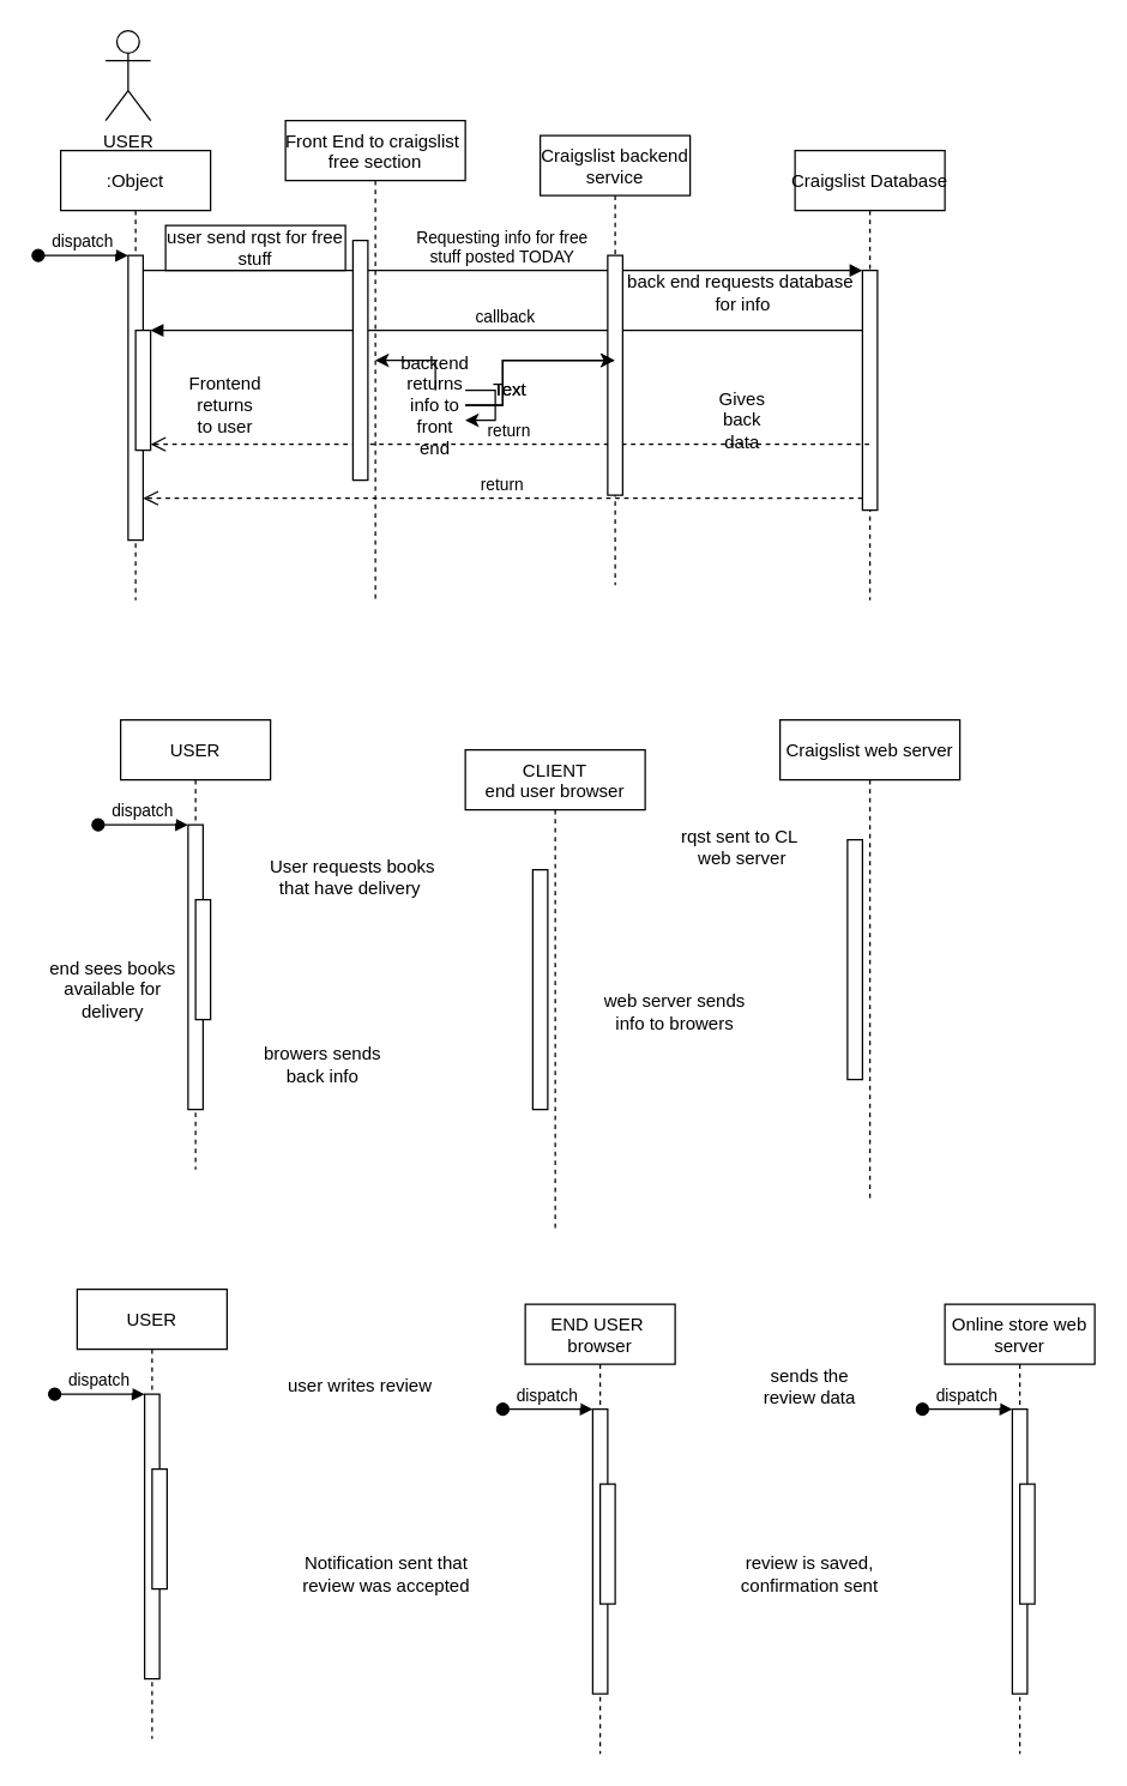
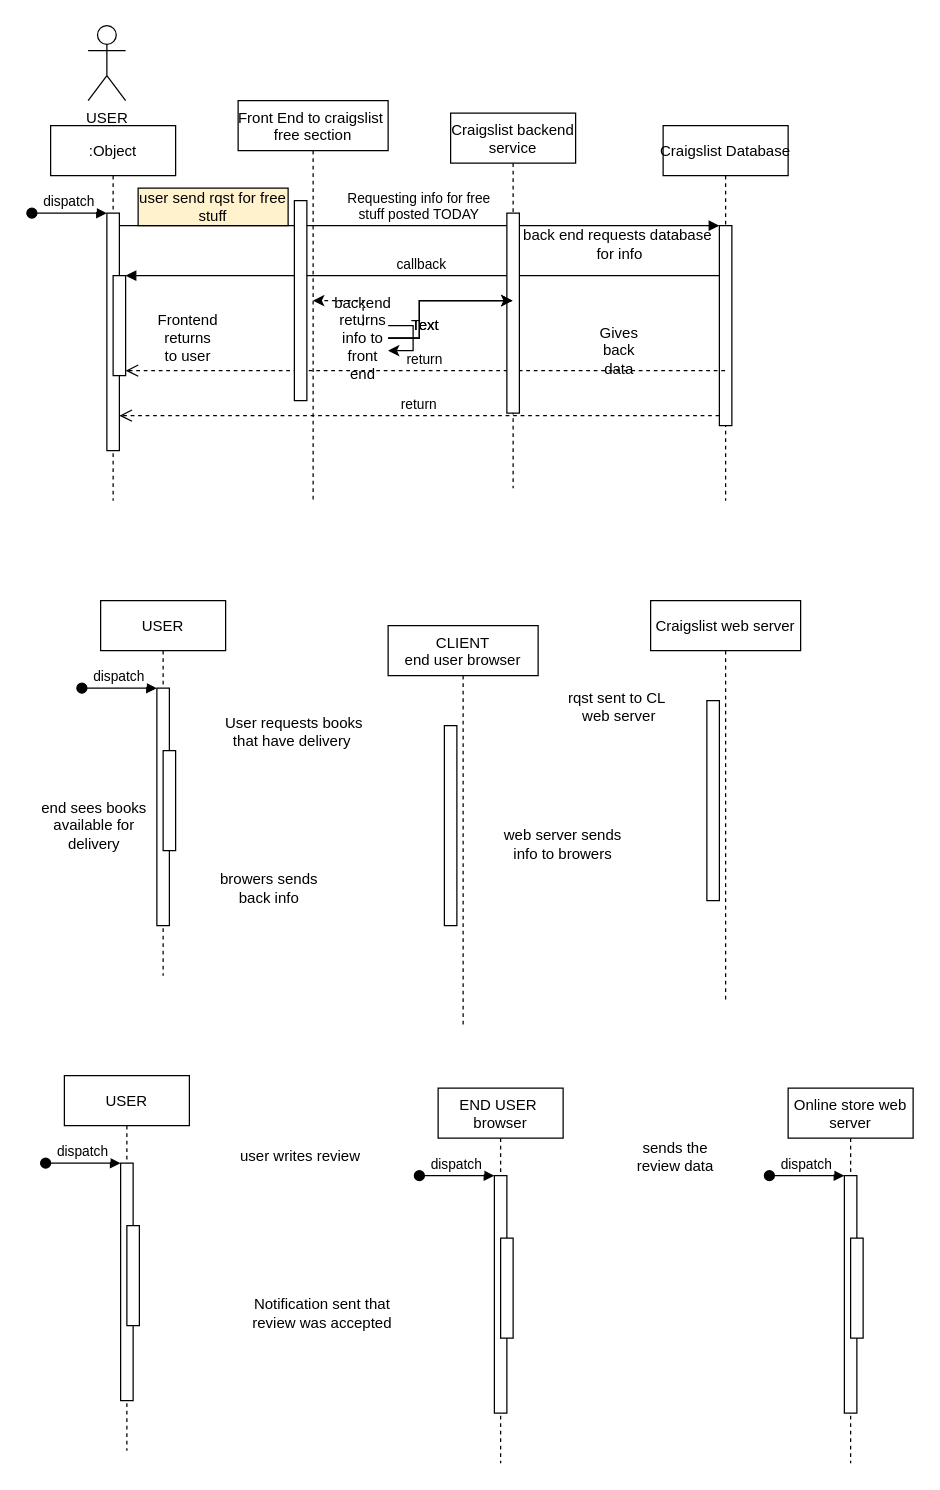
  <mxCell id="0" />
  <mxCell id="1" parent="0" />
  <mxCell id="2" value=":Object" style="shape=umlLifeline;perimeter=lifelinePerimeter;container=1;collapsible=0;recursiveResize=0;rounded=0;shadow=0;strokeWidth=1;" parent="1" vertex="1"><mxGeometry x="40" y="100" width="100" height="300" as="geometry" /></mxCell>
  <mxCell id="3" value="" style="points=[];perimeter=orthogonalPerimeter;rounded=0;shadow=0;strokeWidth=1;" parent="2" vertex="1"><mxGeometry x="45" y="70" width="10" height="190" as="geometry" /></mxCell>
  <mxCell id="4" value="dispatch" style="verticalAlign=bottom;startArrow=oval;endArrow=block;startSize=8;shadow=0;strokeWidth=1;" parent="2" target="3" edge="1"><mxGeometry relative="1" as="geometry"><mxPoint x="-15" y="70" as="sourcePoint" /></mxGeometry></mxCell>
  <mxCell id="5" value="" style="points=[];perimeter=orthogonalPerimeter;rounded=0;shadow=0;strokeWidth=1;" parent="2" vertex="1"><mxGeometry x="50" y="120" width="10" height="80" as="geometry" /></mxCell>
  <mxCell id="6" value="Craigslist Database" style="shape=umlLifeline;perimeter=lifelinePerimeter;container=1;collapsible=0;recursiveResize=0;rounded=0;shadow=0;strokeWidth=1;" parent="1" vertex="1"><mxGeometry x="530" y="100" width="100" height="300" as="geometry" /></mxCell>
  <mxCell id="7" value="" style="points=[];perimeter=orthogonalPerimeter;rounded=0;shadow=0;strokeWidth=1;" parent="6" vertex="1"><mxGeometry x="45" y="80" width="10" height="160" as="geometry" /></mxCell>
  <mxCell id="8" value="return" style="verticalAlign=bottom;endArrow=open;dashed=1;endSize=8;exitX=0;exitY=0.95;shadow=0;strokeWidth=1;" parent="1" source="7" target="3" edge="1"><mxGeometry relative="1" as="geometry"><mxPoint x="195" y="256" as="targetPoint" /></mxGeometry></mxCell>
  <mxCell id="9" value="Requesting info for free&#10;stuff posted TODAY" style="verticalAlign=bottom;endArrow=block;entryX=0;entryY=0;shadow=0;strokeWidth=1;" parent="1" source="3" target="7" edge="1"><mxGeometry relative="1" as="geometry"><mxPoint x="195" y="180" as="sourcePoint" /></mxGeometry></mxCell>
  <mxCell id="10" value="callback" style="verticalAlign=bottom;endArrow=block;entryX=1;entryY=0;shadow=0;strokeWidth=1;" parent="1" source="7" target="5" edge="1"><mxGeometry relative="1" as="geometry"><mxPoint x="160" y="220" as="sourcePoint" /></mxGeometry></mxCell>
  <mxCell id="11" value="return" style="verticalAlign=bottom;endArrow=open;dashed=1;endSize=8;shadow=0;strokeWidth=1;entryX=1;entryY=0.95;entryDx=0;entryDy=0;" parent="1" source="6" target="5" edge="1"><mxGeometry relative="1" as="geometry"><mxPoint x="570" y="330" as="sourcePoint" /></mxGeometry></mxCell>
  <mxCell id="12" value="USER" style="shape=umlActor;verticalLabelPosition=bottom;verticalAlign=top;html=1;" vertex="1" parent="1"><mxGeometry x="70" width="30" height="60" as="geometry" y="20" /></mxCell>
  <mxCell id="13" value="Front End to craigslist &#10;free section" style="shape=umlLifeline;perimeter=lifelinePerimeter;container=1;collapsible=0;recursiveResize=0;rounded=0;shadow=0;strokeWidth=1;" vertex="1" parent="1"><mxGeometry x="190" y="80" width="120" height="320" as="geometry" /></mxCell>
  <mxCell id="14" value="" style="points=[];perimeter=orthogonalPerimeter;rounded=0;shadow=0;strokeWidth=1;" vertex="1" parent="13"><mxGeometry x="45" y="80" width="10" height="160" as="geometry" /></mxCell>
  <mxCell id="15" value="Craigslist backend&#10;service" style="shape=umlLifeline;perimeter=lifelinePerimeter;container=1;collapsible=0;recursiveResize=0;rounded=0;shadow=0;strokeWidth=1;" vertex="1" parent="1"><mxGeometry x="360" y="90" width="100" height="300" as="geometry" /></mxCell>
  <mxCell id="16" value="" style="points=[];perimeter=orthogonalPerimeter;rounded=0;shadow=0;strokeWidth=1;" vertex="1" parent="15"><mxGeometry x="45" y="80" width="10" height="160" as="geometry" /></mxCell>
  <mxCell id="17" value="back end requests database&amp;nbsp;&lt;br&gt;for info" style="text;html=1;align=center;verticalAlign=middle;resizable=0;points=[];autosize=1;strokeColor=none;" vertex="1" parent="1"><mxGeometry x="410" y="180" width="170" height="30" as="geometry" /></mxCell>
- <mxCell id="18" value="user send rqst for free stuff" style="rounded=0;whiteSpace=wrap;html=1;" vertex="1" parent="1"><mxGeometry x="110" y="150" width="120" height="30" as="geometry" /></mxCell>
+ <mxCell id="18" value="user send rqst for free stuff" style="rounded=0;whiteSpace=wrap;html=1;fillColor=#fff2cc;" vertex="1" parent="1"><mxGeometry x="110" y="150" width="120" height="30" as="geometry" /></mxCell>
  <mxCell id="19" value="Gives back data" style="text;html=1;strokeColor=none;fillColor=none;align=center;verticalAlign=middle;whiteSpace=wrap;rounded=0;" vertex="1" parent="1"><mxGeometry x="470" y="270" width="50" height="20" as="geometry" /></mxCell>
  <mxCell id="20" value="" style="edgeStyle=orthogonalEdgeStyle;rounded=0;orthogonalLoop=1;jettySize=auto;html=1;" edge="1" parent="1" source="24" target="15"><mxGeometry relative="1" as="geometry" /></mxCell>
  <mxCell id="21" value="" style="edgeStyle=orthogonalEdgeStyle;rounded=0;orthogonalLoop=1;jettySize=auto;html=1;" edge="1" parent="1" source="24" target="15"><mxGeometry relative="1" as="geometry" /></mxCell>
- <mxCell id="22" value="" style="edgeStyle=orthogonalEdgeStyle;rounded=0;orthogonalLoop=1;jettySize=auto;html=1;" edge="1" parent="1" source="24" target="13"><mxGeometry relative="1" as="geometry" /></mxCell>
+ <mxCell id="22" value="" style="edgeStyle=orthogonalEdgeStyle;rounded=0;orthogonalLoop=1;jettySize=auto;html=1;dashed=1;" edge="1" parent="1" source="24" target="13"><mxGeometry relative="1" as="geometry" /></mxCell>
  <mxCell id="23" value="" style="edgeStyle=orthogonalEdgeStyle;rounded=0;orthogonalLoop=1;jettySize=auto;html=1;" edge="1" parent="1" source="24" target="15"><mxGeometry relative="1" as="geometry" /></mxCell>
  <mxCell id="24" value="backend returns info to front end" style="text;html=1;strokeColor=none;fillColor=none;align=center;verticalAlign=middle;whiteSpace=wrap;rounded=0;" vertex="1" parent="1"><mxGeometry x="270" y="260" width="40" height="20" as="geometry" /></mxCell>
  <mxCell id="25" style="edgeStyle=orthogonalEdgeStyle;rounded=0;orthogonalLoop=1;jettySize=auto;html=1;" edge="1" parent="1" source="24" target="24"><mxGeometry relative="1" as="geometry" /></mxCell>
  <mxCell id="26" value="Text" style="text;html=1;strokeColor=none;fillColor=none;align=center;verticalAlign=middle;whiteSpace=wrap;rounded=0;" vertex="1" parent="1"><mxGeometry x="320" y="250" width="40" height="20" as="geometry" /></mxCell>
  <mxCell id="27" value="Text" style="text;html=1;strokeColor=none;fillColor=none;align=center;verticalAlign=middle;whiteSpace=wrap;rounded=0;" vertex="1" parent="1"><mxGeometry x="320" y="250" width="40" height="20" as="geometry" /></mxCell>
  <mxCell id="28" value="Frontend returns to user" style="text;html=1;strokeColor=none;fillColor=none;align=center;verticalAlign=middle;whiteSpace=wrap;rounded=0;" vertex="1" parent="1"><mxGeometry x="130" y="260" width="40" height="20" as="geometry" /></mxCell>
  <mxCell id="29" value="USER" style="shape=umlLifeline;perimeter=lifelinePerimeter;container=1;collapsible=0;recursiveResize=0;rounded=0;shadow=0;strokeWidth=1;" vertex="1" parent="1"><mxGeometry x="80" y="480" width="100" height="300" as="geometry" /></mxCell>
  <mxCell id="30" value="" style="points=[];perimeter=orthogonalPerimeter;rounded=0;shadow=0;strokeWidth=1;" vertex="1" parent="29"><mxGeometry x="45" y="70" width="10" height="190" as="geometry" /></mxCell>
  <mxCell id="31" value="dispatch" style="verticalAlign=bottom;startArrow=oval;endArrow=block;startSize=8;shadow=0;strokeWidth=1;" edge="1" parent="29" target="30"><mxGeometry relative="1" as="geometry"><mxPoint x="-15" y="70" as="sourcePoint" /></mxGeometry></mxCell>
  <mxCell id="32" value="" style="points=[];perimeter=orthogonalPerimeter;rounded=0;shadow=0;strokeWidth=1;" vertex="1" parent="29"><mxGeometry x="50" y="120" width="10" height="80" as="geometry" /></mxCell>
  <mxCell id="33" value="CLIENT&#10;end user browser" style="shape=umlLifeline;perimeter=lifelinePerimeter;container=1;collapsible=0;recursiveResize=0;rounded=0;shadow=0;strokeWidth=1;" vertex="1" parent="1"><mxGeometry x="310" y="500" width="120" height="320" as="geometry" /></mxCell>
  <mxCell id="34" value="" style="points=[];perimeter=orthogonalPerimeter;rounded=0;shadow=0;strokeWidth=1;" vertex="1" parent="33"><mxGeometry x="45" y="80" width="10" height="160" as="geometry" /></mxCell>
  <mxCell id="35" value="Craigslist web server" style="shape=umlLifeline;perimeter=lifelinePerimeter;container=1;collapsible=0;recursiveResize=0;rounded=0;shadow=0;strokeWidth=1;" vertex="1" parent="1"><mxGeometry x="520" y="480" width="120" height="320" as="geometry" /></mxCell>
  <mxCell id="36" value="" style="points=[];perimeter=orthogonalPerimeter;rounded=0;shadow=0;strokeWidth=1;" vertex="1" parent="35"><mxGeometry x="45" y="80" width="10" height="160" as="geometry" /></mxCell>
  <mxCell id="37" value="User requests books that have delivery&amp;nbsp;" style="text;html=1;strokeColor=none;fillColor=none;align=center;verticalAlign=middle;whiteSpace=wrap;rounded=0;" vertex="1" parent="1"><mxGeometry x="170" y="540" width="130" height="90" as="geometry" /></mxCell>
  <mxCell id="38" value="rqst sent to CL&amp;nbsp;&lt;br&gt;web server" style="text;html=1;strokeColor=none;fillColor=none;align=center;verticalAlign=middle;whiteSpace=wrap;rounded=0;" vertex="1" parent="1"><mxGeometry x="450" y="530" width="90" height="70" as="geometry" /></mxCell>
  <mxCell id="39" value="web server sends&lt;br&gt;info to browers" style="text;html=1;strokeColor=none;fillColor=none;align=center;verticalAlign=middle;whiteSpace=wrap;rounded=0;" vertex="1" parent="1"><mxGeometry x="400" y="650" width="100" height="50" as="geometry" /></mxCell>
  <mxCell id="40" value="browers sends back info&lt;br&gt;" style="text;html=1;strokeColor=none;fillColor=none;align=center;verticalAlign=middle;whiteSpace=wrap;rounded=0;" vertex="1" parent="1"><mxGeometry x="170" y="680" width="90" height="60" as="geometry" /></mxCell>
  <mxCell id="41" value="end sees books available for delivery" style="text;html=1;strokeColor=none;fillColor=none;align=center;verticalAlign=middle;whiteSpace=wrap;rounded=0;" vertex="1" parent="1"><mxGeometry x="20" y="620" width="110" height="80" as="geometry" /></mxCell>
  <mxCell id="42" value="USER" style="shape=umlLifeline;perimeter=lifelinePerimeter;container=1;collapsible=0;recursiveResize=0;rounded=0;shadow=0;strokeWidth=1;" vertex="1" parent="1"><mxGeometry x="51" y="860" width="100" height="300" as="geometry" /></mxCell>
  <mxCell id="43" value="" style="points=[];perimeter=orthogonalPerimeter;rounded=0;shadow=0;strokeWidth=1;" vertex="1" parent="42"><mxGeometry x="45" y="70" width="10" height="190" as="geometry" /></mxCell>
  <mxCell id="44" value="dispatch" style="verticalAlign=bottom;startArrow=oval;endArrow=block;startSize=8;shadow=0;strokeWidth=1;" edge="1" parent="42" target="43"><mxGeometry relative="1" as="geometry"><mxPoint x="-15" y="70" as="sourcePoint" /></mxGeometry></mxCell>
  <mxCell id="45" value="" style="points=[];perimeter=orthogonalPerimeter;rounded=0;shadow=0;strokeWidth=1;" vertex="1" parent="42"><mxGeometry x="50" y="120" width="10" height="80" as="geometry" /></mxCell>
  <mxCell id="46" value="END USER &#10;browser" style="shape=umlLifeline;perimeter=lifelinePerimeter;container=1;collapsible=0;recursiveResize=0;rounded=0;shadow=0;strokeWidth=1;" vertex="1" parent="1"><mxGeometry x="350" y="870" width="100" height="300" as="geometry" /></mxCell>
  <mxCell id="47" value="" style="points=[];perimeter=orthogonalPerimeter;rounded=0;shadow=0;strokeWidth=1;" vertex="1" parent="46"><mxGeometry x="45" y="70" width="10" height="190" as="geometry" /></mxCell>
  <mxCell id="48" value="dispatch" style="verticalAlign=bottom;startArrow=oval;endArrow=block;startSize=8;shadow=0;strokeWidth=1;" edge="1" parent="46" target="47"><mxGeometry relative="1" as="geometry"><mxPoint x="-15" y="70" as="sourcePoint" /></mxGeometry></mxCell>
  <mxCell id="49" value="" style="points=[];perimeter=orthogonalPerimeter;rounded=0;shadow=0;strokeWidth=1;" vertex="1" parent="46"><mxGeometry x="50" y="120" width="10" height="80" as="geometry" /></mxCell>
  <mxCell id="50" value="Online store web&#10;server" style="shape=umlLifeline;perimeter=lifelinePerimeter;container=1;collapsible=0;recursiveResize=0;rounded=0;shadow=0;strokeWidth=1;" vertex="1" parent="1"><mxGeometry x="630" y="870" width="100" height="300" as="geometry" /></mxCell>
  <mxCell id="51" value="" style="points=[];perimeter=orthogonalPerimeter;rounded=0;shadow=0;strokeWidth=1;" vertex="1" parent="50"><mxGeometry x="45" y="70" width="10" height="190" as="geometry" /></mxCell>
  <mxCell id="52" value="dispatch" style="verticalAlign=bottom;startArrow=oval;endArrow=block;startSize=8;shadow=0;strokeWidth=1;" edge="1" parent="50" target="51"><mxGeometry relative="1" as="geometry"><mxPoint x="-15" y="70" as="sourcePoint" /></mxGeometry></mxCell>
  <mxCell id="53" value="" style="points=[];perimeter=orthogonalPerimeter;rounded=0;shadow=0;strokeWidth=1;" vertex="1" parent="50"><mxGeometry x="50" y="120" width="10" height="80" as="geometry" /></mxCell>
  <mxCell id="54" value="user writes review" style="text;html=1;strokeColor=none;fillColor=none;align=center;verticalAlign=middle;whiteSpace=wrap;rounded=0;" vertex="1" parent="1"><mxGeometry x="170" y="890" width="140" height="70" as="geometry" /></mxCell>
  <mxCell id="55" value="sends the review data" style="text;html=1;strokeColor=none;fillColor=none;align=center;verticalAlign=middle;whiteSpace=wrap;rounded=0;" vertex="1" parent="1"><mxGeometry x="500" y="880" width="80" height="90" as="geometry" /></mxCell>
- <mxCell id="56" value="review is saved, confirmation sent" style="text;html=1;strokeColor=none;fillColor=none;align=center;verticalAlign=middle;whiteSpace=wrap;rounded=0;" vertex="1" parent="1"><mxGeometry x="470" y="1010" width="140" height="80" as="geometry" /></mxCell>
  <mxCell id="57" value="Notification sent that review was accepted" style="text;html=1;strokeColor=none;fillColor=none;align=center;verticalAlign=middle;whiteSpace=wrap;rounded=0;" vertex="1" parent="1"><mxGeometry x="195" y="1020" width="125" height="60" as="geometry" /></mxCell>
